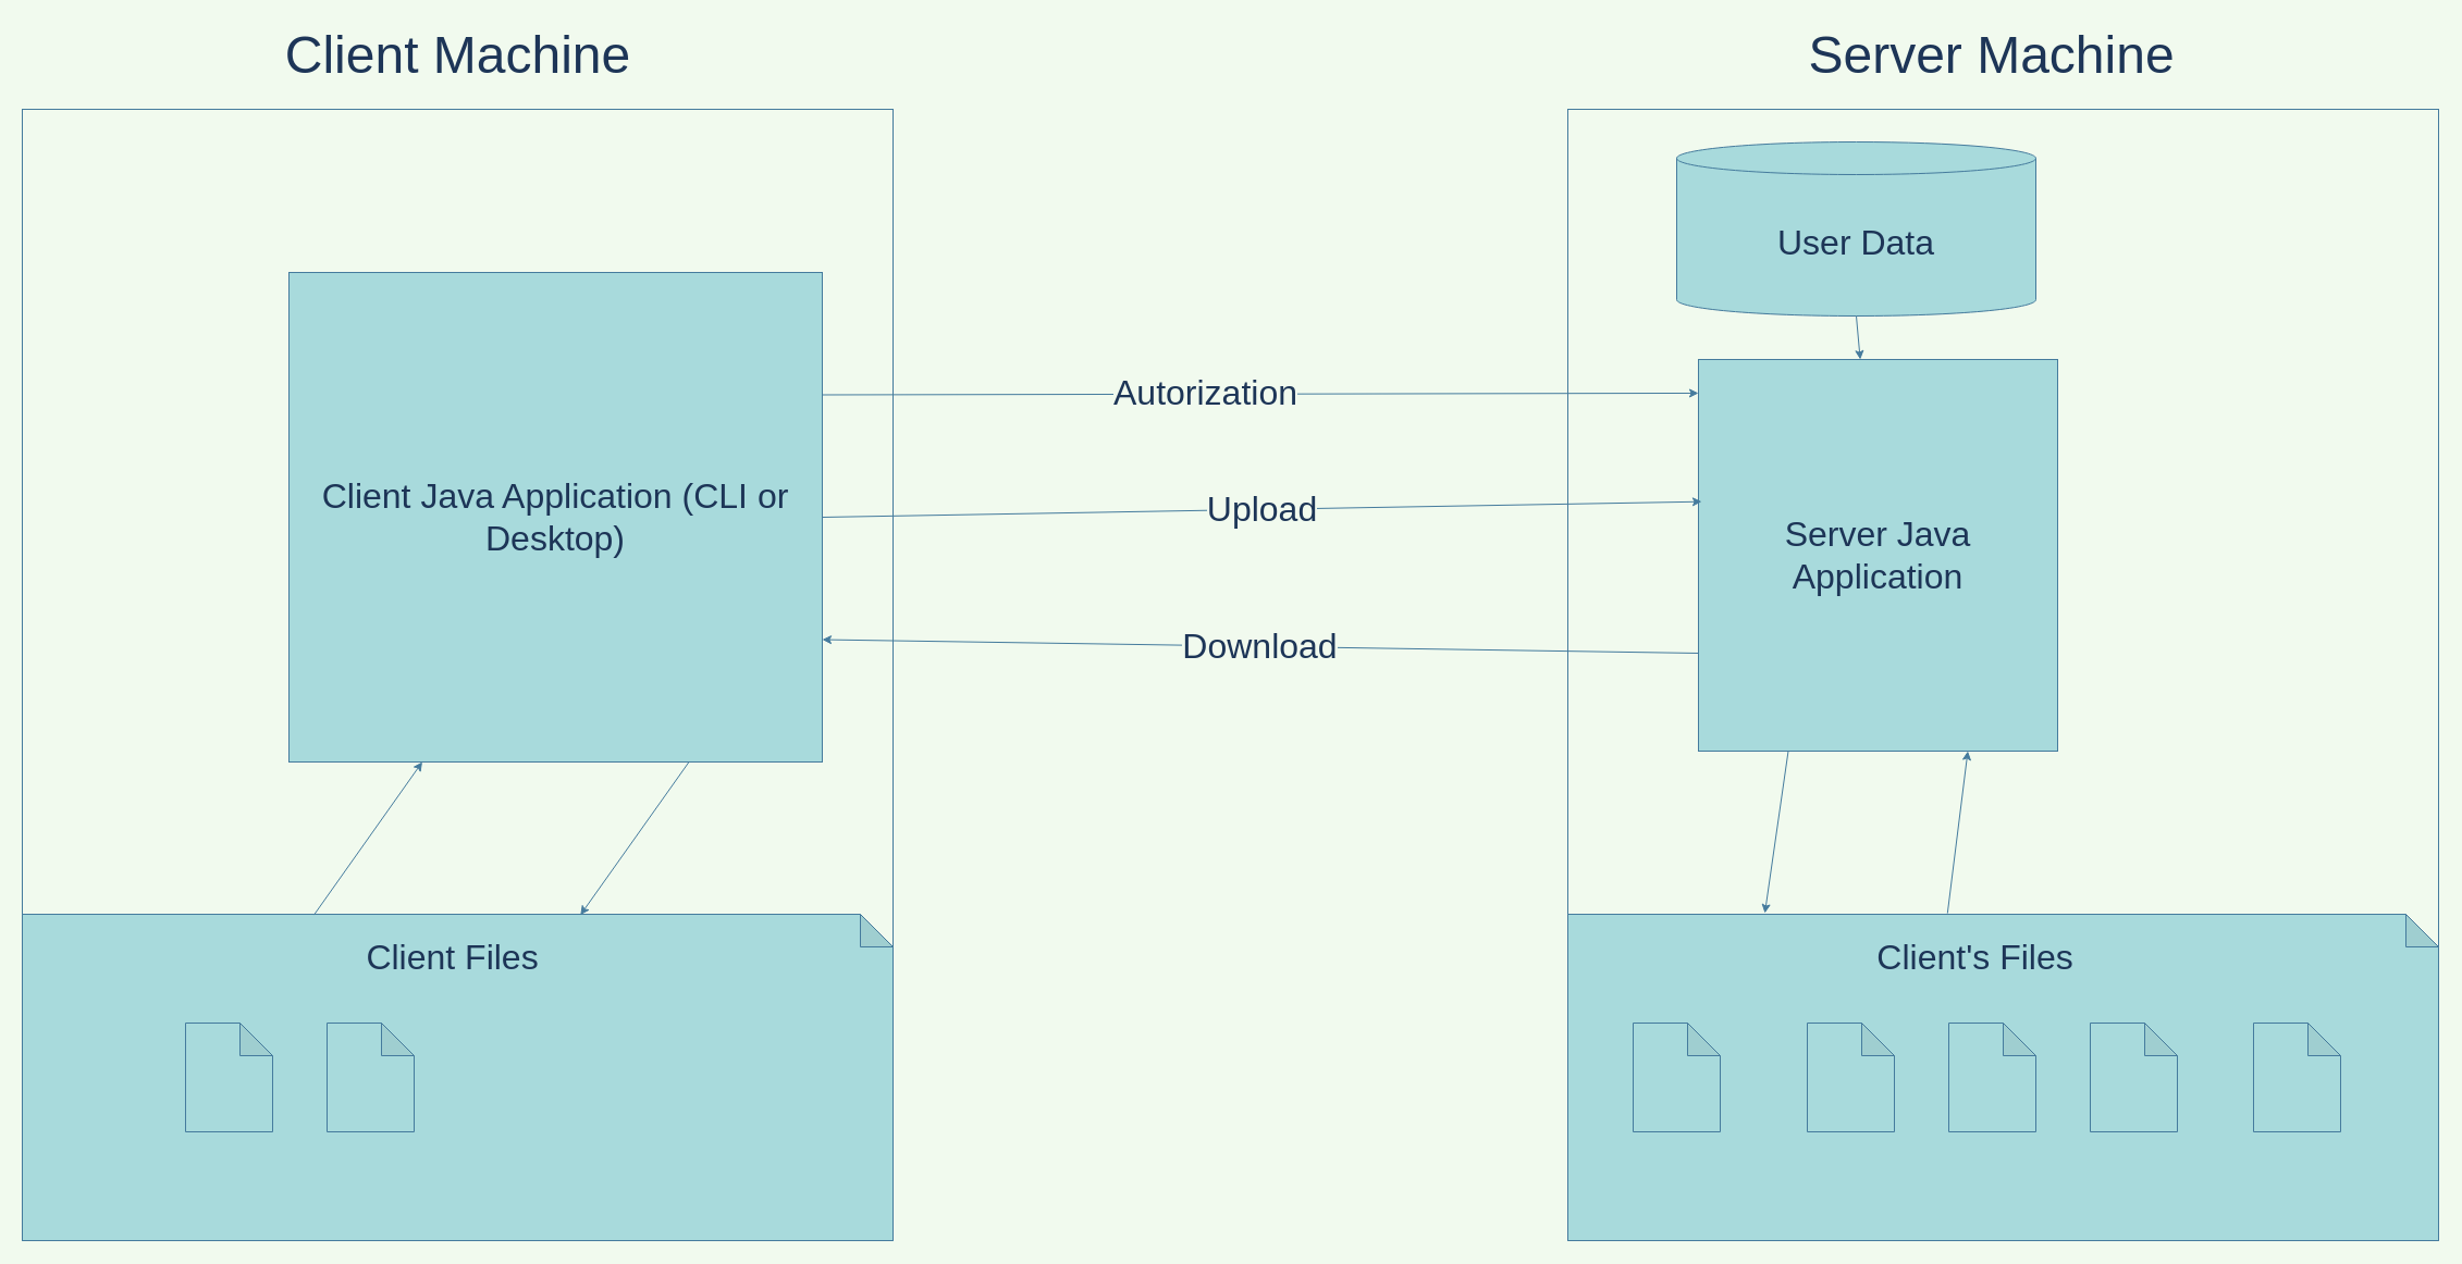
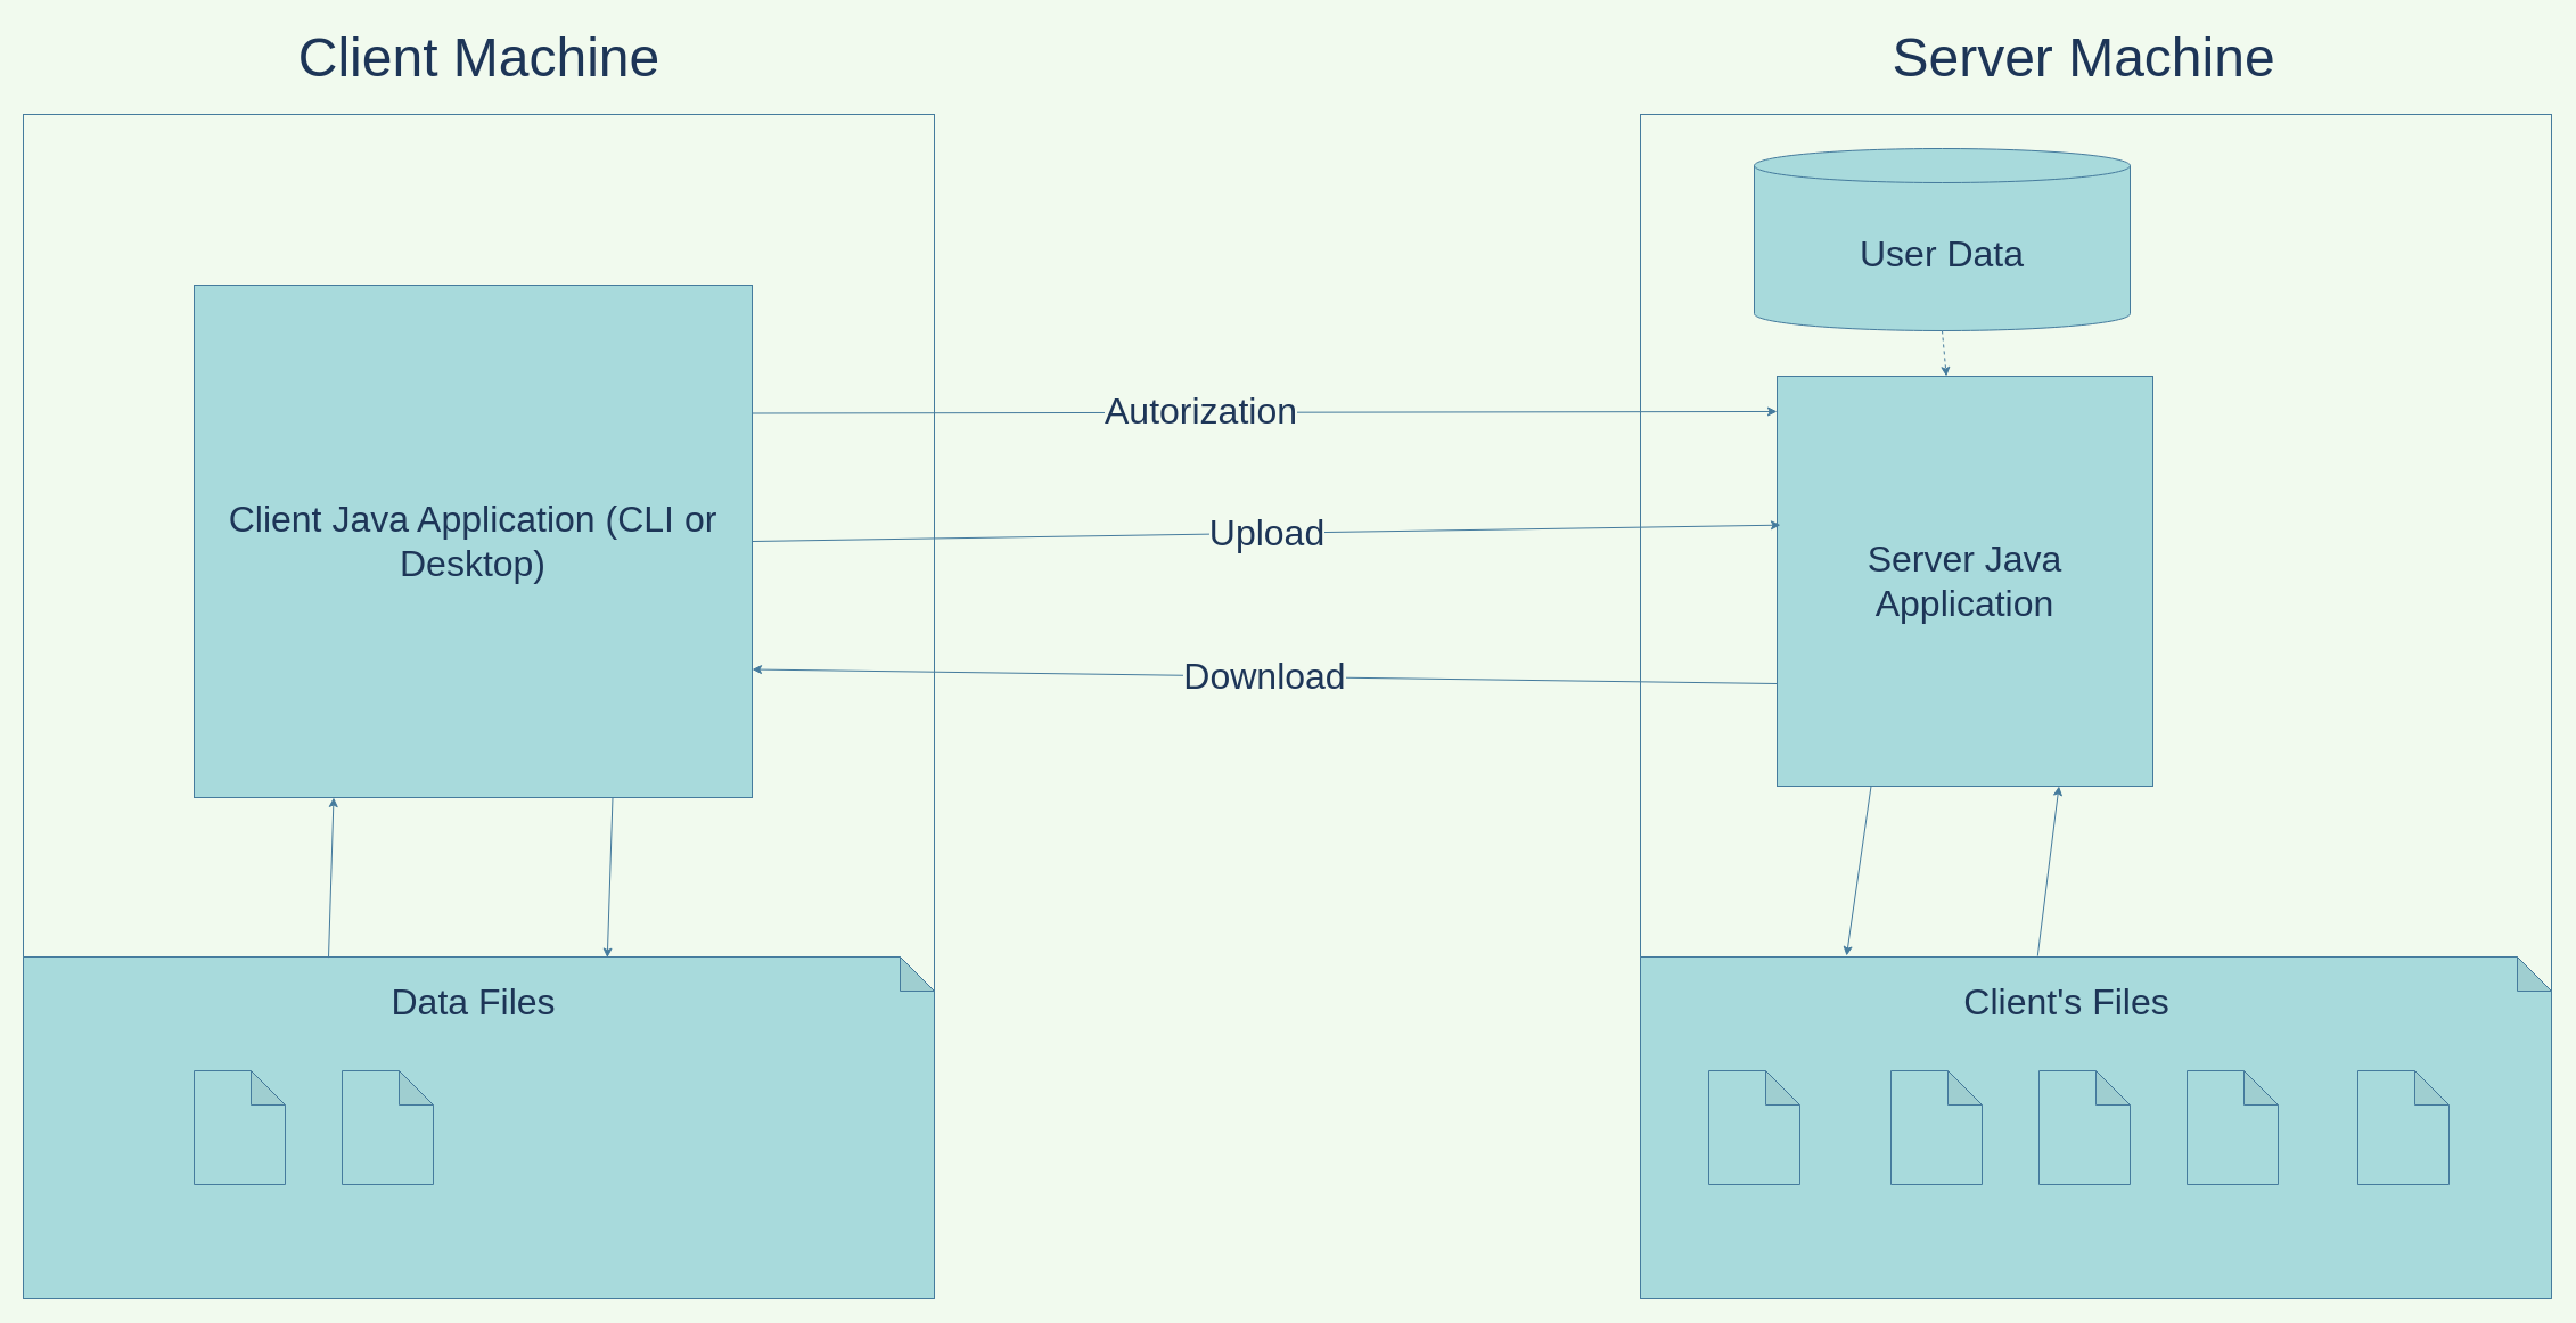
  <mxCell id="0" />
  <mxCell id="1" parent="0" />
  <mxCell id="2" value="" style="group;fontColor=#1D3557;" parent="1" vertex="1" connectable="0"><mxGeometry x="1440" y="100" width="800" height="1040" as="geometry" /></mxCell>
  <mxCell id="3" value="" style="rounded=0;whiteSpace=wrap;html=1;fillColor=none;fontSize=19;strokeColor=#457B9D;fontColor=#1D3557;" parent="2" vertex="1"><mxGeometry width="800" height="1040" as="geometry" /></mxCell>
  <mxCell id="4" value="" style="shape=note;whiteSpace=wrap;html=1;backgroundOutline=1;darkOpacity=0.05;fontSize=19;fillColor=#A8DADC;strokeColor=#457B9D;fontColor=#1D3557;" parent="2" vertex="1"><mxGeometry y="740" width="800" height="300" as="geometry" /></mxCell>
  <mxCell id="5" value="&lt;font style=&quot;font-size: 32px&quot;&gt;Server Java Application&lt;/font&gt;" style="rounded=0;whiteSpace=wrap;html=1;fontSize=21;fillColor=#A8DADC;strokeColor=#457B9D;fontColor=#1D3557;" parent="2" vertex="1"><mxGeometry x="120" y="230" width="330" height="360" as="geometry" /></mxCell>
  <mxCell id="6" value="User Data" style="shape=cylinder3;whiteSpace=wrap;html=1;boundedLbl=1;backgroundOutline=1;size=15;fontSize=32;fillColor=#A8DADC;strokeColor=#457B9D;fontColor=#1D3557;" parent="2" vertex="1"><mxGeometry x="100" y="30" width="330" height="160" as="geometry" /></mxCell>
- <mxCell id="7" value="" style="endArrow=classic;html=1;fontSize=19;exitX=0.5;exitY=1;exitDx=0;exitDy=0;exitPerimeter=0;labelBackgroundColor=#F1FAEE;strokeColor=#457B9D;fontColor=#1D3557;" parent="2" source="6" target="5" edge="1"><mxGeometry width="50" height="50" relative="1" as="geometry"><mxPoint x="30" y="550" as="sourcePoint" /><mxPoint x="80" y="500" as="targetPoint" /></mxGeometry></mxCell>
+ <mxCell id="7" value="" style="endArrow=classic;html=1;fontSize=19;exitX=0.5;exitY=1;exitDx=0;exitDy=0;exitPerimeter=0;labelBackgroundColor=#F1FAEE;strokeColor=#457B9D;fontColor=#1D3557;dashed=1;" parent="2" source="6" target="5" edge="1"><mxGeometry width="50" height="50" relative="1" as="geometry"><mxPoint x="30" y="550" as="sourcePoint" /><mxPoint x="80" y="500" as="targetPoint" /></mxGeometry></mxCell>
  <mxCell id="8" value="" style="endArrow=classic;html=1;fontSize=24;exitX=0.25;exitY=1;exitDx=0;exitDy=0;labelBackgroundColor=#F1FAEE;strokeColor=#457B9D;fontColor=#1D3557;" parent="2" source="5" edge="1"><mxGeometry width="50" height="50" relative="1" as="geometry"><mxPoint x="50" y="580" as="sourcePoint" /><mxPoint x="181" y="739" as="targetPoint" /></mxGeometry></mxCell>
  <mxCell id="9" value="" style="endArrow=classic;html=1;fontSize=24;exitX=0.436;exitY=-0.003;exitDx=0;exitDy=0;exitPerimeter=0;entryX=0.75;entryY=1;entryDx=0;entryDy=0;labelBackgroundColor=#F1FAEE;strokeColor=#457B9D;fontColor=#1D3557;" parent="2" source="4" target="5" edge="1"><mxGeometry width="50" height="50" relative="1" as="geometry"><mxPoint x="192.5" y="600" as="sourcePoint" /><mxPoint x="191" y="749" as="targetPoint" /></mxGeometry></mxCell>
  <mxCell id="10" value="Client's Files" style="text;html=1;align=center;verticalAlign=middle;resizable=0;points=[];autosize=1;fontSize=32;fontColor=#1D3557;" parent="2" vertex="1"><mxGeometry x="274" y="760" width="200" height="40" as="geometry" /></mxCell>
  <mxCell id="11" value="" style="shape=note;whiteSpace=wrap;html=1;backgroundOutline=1;darkOpacity=0.05;fontSize=32;fillColor=#A8DADC;strokeColor=#457B9D;fontColor=#1D3557;" parent="2" vertex="1"><mxGeometry x="220" y="840" width="80" height="100" as="geometry" /></mxCell>
  <mxCell id="12" value="" style="shape=note;whiteSpace=wrap;html=1;backgroundOutline=1;darkOpacity=0.05;fontSize=32;fillColor=#A8DADC;strokeColor=#457B9D;fontColor=#1D3557;" parent="2" vertex="1"><mxGeometry x="350" y="840" width="80" height="100" as="geometry" /></mxCell>
  <mxCell id="13" value="" style="shape=note;whiteSpace=wrap;html=1;backgroundOutline=1;darkOpacity=0.05;fontSize=32;fillColor=#A8DADC;strokeColor=#457B9D;fontColor=#1D3557;" parent="2" vertex="1"><mxGeometry x="60" y="840" width="80" height="100" as="geometry" /></mxCell>
  <mxCell id="14" value="" style="shape=note;whiteSpace=wrap;html=1;backgroundOutline=1;darkOpacity=0.05;fontSize=32;fillColor=#A8DADC;strokeColor=#457B9D;fontColor=#1D3557;" parent="2" vertex="1"><mxGeometry x="480" y="840" width="80" height="100" as="geometry" /></mxCell>
  <mxCell id="15" value="" style="shape=note;whiteSpace=wrap;html=1;backgroundOutline=1;darkOpacity=0.05;fontSize=32;fillColor=#A8DADC;strokeColor=#457B9D;fontColor=#1D3557;" parent="2" vertex="1"><mxGeometry x="630" y="840" width="80" height="100" as="geometry" /></mxCell>
  <mxCell id="16" value="" style="group;fontColor=#1D3557;" parent="1" vertex="1" connectable="0"><mxGeometry x="20" y="100" width="800" height="1040" as="geometry" /></mxCell>
  <mxCell id="17" value="" style="rounded=0;whiteSpace=wrap;html=1;fillColor=none;fontSize=19;strokeColor=#457B9D;fontColor=#1D3557;" parent="16" vertex="1"><mxGeometry width="800" height="1040" as="geometry" /></mxCell>
  <mxCell id="18" value="" style="shape=note;whiteSpace=wrap;html=1;backgroundOutline=1;darkOpacity=0.05;fontSize=19;fillColor=#A8DADC;strokeColor=#457B9D;fontColor=#1D3557;" parent="16" vertex="1"><mxGeometry y="740" width="800" height="300" as="geometry" /></mxCell>
- <mxCell id="19" value="Client Java Application (CLI or Desktop)" style="rounded=0;whiteSpace=wrap;html=1;fontSize=32;fillColor=#A8DADC;strokeColor=#457B9D;fontColor=#1D3557;" parent="16" vertex="1"><mxGeometry x="245" y="150" width="490" height="450" as="geometry" /></mxCell>
- <mxCell id="20" value="Client Files" style="text;html=1;align=center;verticalAlign=middle;resizable=0;points=[];autosize=1;fontSize=32;fontColor=#1D3557;" parent="16" vertex="1"><mxGeometry x="310" y="760" width="170" height="40" as="geometry" /></mxCell>
+ <mxCell id="19" value="Client Java Application (CLI or Desktop)" style="rounded=0;whiteSpace=wrap;html=1;fontSize=32;fillColor=#A8DADC;strokeColor=#457B9D;fontColor=#1D3557;" parent="16" vertex="1"><mxGeometry x="150" y="150" width="490" height="450" as="geometry" /></mxCell>
+ <mxCell id="20" value="Data Files" style="text;html=1;align=center;verticalAlign=middle;resizable=0;points=[];autosize=1;fontSize=32;fontColor=#1D3557;" parent="16" vertex="1"><mxGeometry x="310" y="760" width="170" height="40" as="geometry" /></mxCell>
  <mxCell id="21" value="" style="endArrow=classic;html=1;fontSize=32;exitX=0.335;exitY=0.002;exitDx=0;exitDy=0;exitPerimeter=0;entryX=0.25;entryY=1;entryDx=0;entryDy=0;labelBackgroundColor=#F1FAEE;strokeColor=#457B9D;fontColor=#1D3557;" parent="16" source="18" target="19" edge="1"><mxGeometry width="50" height="50" relative="1" as="geometry"><mxPoint x="1030" y="460" as="sourcePoint" /><mxPoint x="1080" y="410" as="targetPoint" /></mxGeometry></mxCell>
  <mxCell id="22" value="" style="endArrow=classic;html=1;fontSize=32;exitX=0.75;exitY=1;exitDx=0;exitDy=0;entryX=0.641;entryY=0.002;entryDx=0;entryDy=0;entryPerimeter=0;labelBackgroundColor=#F1FAEE;strokeColor=#457B9D;fontColor=#1D3557;" parent="16" source="19" target="18" edge="1"><mxGeometry width="50" height="50" relative="1" as="geometry"><mxPoint x="278.0" y="750.6" as="sourcePoint" /><mxPoint x="282.5" y="610.0" as="targetPoint" /></mxGeometry></mxCell>
  <mxCell id="23" value="" style="shape=note;whiteSpace=wrap;html=1;backgroundOutline=1;darkOpacity=0.05;fontSize=32;fillColor=#A8DADC;strokeColor=#457B9D;fontColor=#1D3557;" parent="16" vertex="1"><mxGeometry x="150" y="840" width="80" height="100" as="geometry" /></mxCell>
  <mxCell id="24" value="" style="shape=note;whiteSpace=wrap;html=1;backgroundOutline=1;darkOpacity=0.05;fontSize=32;fillColor=#A8DADC;strokeColor=#457B9D;fontColor=#1D3557;" parent="16" vertex="1"><mxGeometry x="280" y="840" width="80" height="100" as="geometry" /></mxCell>
  <mxCell id="25" value="Upload" style="endArrow=classic;html=1;fontSize=32;entryX=0.009;entryY=0.363;entryDx=0;entryDy=0;entryPerimeter=0;exitX=1;exitY=0.5;exitDx=0;exitDy=0;labelBackgroundColor=#F1FAEE;strokeColor=#457B9D;fontColor=#1D3557;" parent="1" source="19" target="5" edge="1"><mxGeometry width="50" height="50" relative="1" as="geometry"><mxPoint x="910" y="470" as="sourcePoint" /><mxPoint x="430" y="440" as="targetPoint" /></mxGeometry></mxCell>
  <mxCell id="26" value="Download" style="endArrow=classic;html=1;fontSize=32;exitX=0;exitY=0.75;exitDx=0;exitDy=0;entryX=1;entryY=0.75;entryDx=0;entryDy=0;labelBackgroundColor=#F1FAEE;strokeColor=#457B9D;fontColor=#1D3557;" parent="1" source="5" target="19" edge="1"><mxGeometry width="50" height="50" relative="1" as="geometry"><mxPoint x="1090" y="690" as="sourcePoint" /><mxPoint x="920" y="600" as="targetPoint" /></mxGeometry></mxCell>
  <mxCell id="27" value="" style="endArrow=classic;html=1;fontSize=19;entryX=0;entryY=0.086;entryDx=0;entryDy=0;entryPerimeter=0;exitX=1;exitY=0.25;exitDx=0;exitDy=0;labelBackgroundColor=#F1FAEE;strokeColor=#457B9D;fontColor=#1D3557;" parent="1" source="19" target="5" edge="1"><mxGeometry width="50" height="50" relative="1" as="geometry"><mxPoint x="920" y="370" as="sourcePoint" /><mxPoint x="480" y="580" as="targetPoint" /></mxGeometry></mxCell>
  <mxCell id="28" value="Autorization" style="edgeLabel;html=1;align=center;verticalAlign=middle;resizable=0;points=[];fontSize=32;labelBackgroundColor=#F1FAEE;fontColor=#1D3557;" parent="27" vertex="1" connectable="0"><mxGeometry x="-0.123" y="1" relative="1" as="geometry"><mxPoint x="-1" as="offset" /></mxGeometry></mxCell>
  <mxCell id="29" value="Server Machine" style="text;html=1;align=center;verticalAlign=middle;resizable=0;points=[];autosize=1;fontSize=48;fontColor=#1D3557;" parent="1" vertex="1"><mxGeometry x="1653.5" y="20" width="350" height="60" as="geometry" /></mxCell>
  <mxCell id="30" value="Client Machine" style="text;html=1;align=center;verticalAlign=middle;resizable=0;points=[];autosize=1;fontSize=48;fontColor=#1D3557;" parent="1" vertex="1"><mxGeometry x="255" y="20" width="330" height="60" as="geometry" /></mxCell>
